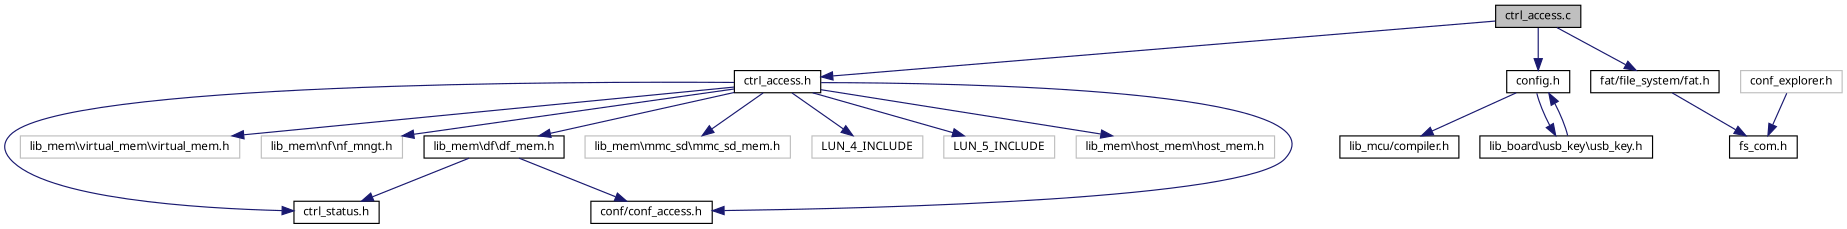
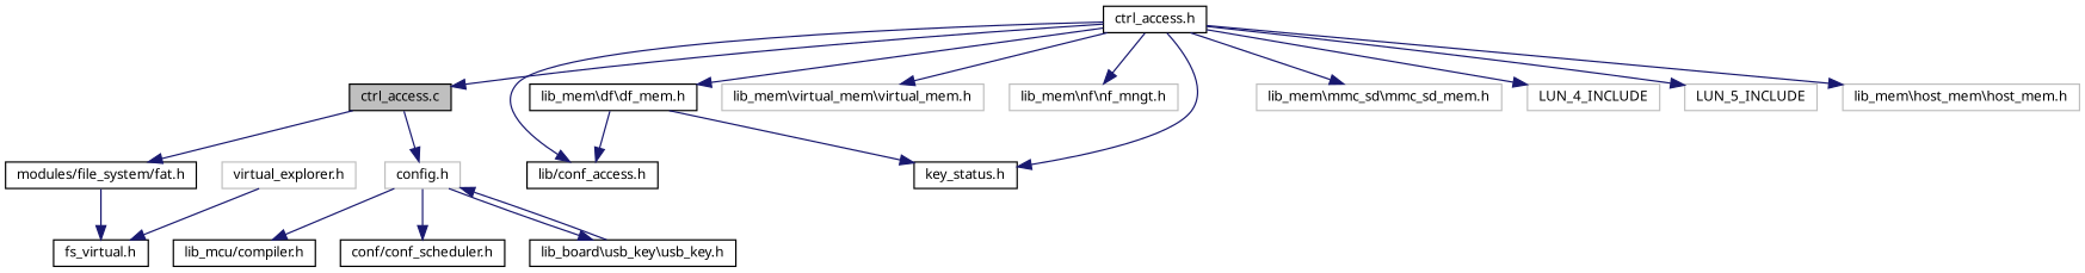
  digraph {
    node [color=black fillcolor=white fontname="FreeSans.ttf" fontsize=10 shape=record style=filled]
    edge [color=midnightblue fontname="FreeSans.ttf" fontsize=10 labelfontname="FreeSans.ttf" labelfontsize=10 style=solid]
    n1 [fillcolor=grey75 fontcolor=black height=0.2 label="ctrl_access.c" width=0.4]
-   n2 [height=0.2 label="config.h" width=0.4]
+   n2 [color=grey75 height=0.2 label="config.h" width=0.4]
    n3 [height=0.2 label="ctrl_access.h" width=0.4]
-   n4 [height=0.2 label="fat/file_system/fat.h" width=0.4]
+   n4 [height=0.2 label="modules/file_system/fat.h" width=0.4]
    n5 [height=0.2 label="lib_mcu/compiler.h" width=0.4]
+   n6 [height=0.2 label="conf/conf_scheduler.h" width=0.4]
    n7 [height=0.2 label="lib_board\\usb_key\\usb_key.h" width=0.4]
-   n8 [height=0.2 label="conf/conf_access.h" width=0.4]
-   n9 [height=0.2 label="ctrl_status.h" width=0.4]
+   n8 [height=0.2 label="lib/conf_access.h" width=0.4]
+   n9 [height=0.2 label="key_status.h" width=0.4]
    n10 [color=grey75 height=0.2 label="lib_mem\\virtual_mem\\virtual_mem.h" width=0.4]
    n11 [color=grey75 height=0.2 label="lib_mem\\nf\\nf_mngt.h" width=0.4]
    n12 [height=0.2 label="lib_mem\\df\\df_mem.h" width=0.4]
    n13 [color=grey75 height=0.2 label="lib_mem\\mmc_sd\\mmc_sd_mem.h" width=0.4]
    n14 [color=grey75 height=0.2 label=LUN_4_INCLUDE width=0.4]
    n15 [color=grey75 height=0.2 label=LUN_5_INCLUDE width=0.4]
    n16 [color=grey75 height=0.2 label="lib_mem\\host_mem\\host_mem.h" width=0.4]
-   n17 [height=0.2 label="fs_com.h" width=0.4]
-   n18 [color=grey75 height=0.2 label="conf_explorer.h" width=0.4]
+   n17 [height=0.2 label="fs_virtual.h" width=0.4]
+   n18 [color=grey75 height=0.2 label="virtual_explorer.h" width=0.4]
    n1 -> n2
-   n1 -> n3
+   n3 -> n1
    n1 -> n4
    n2 -> n5
+   n2 -> n6
    n2 -> n7
    n3 -> n8
    n3 -> n9
    n3 -> n10
    n3 -> n11
    n3 -> n12
    n3 -> n13
    n3 -> n14
    n3 -> n15
    n3 -> n16
    n4 -> n17
    n7 -> n2
    n12 -> n8
    n12 -> n9
    n18 -> n17
  }
